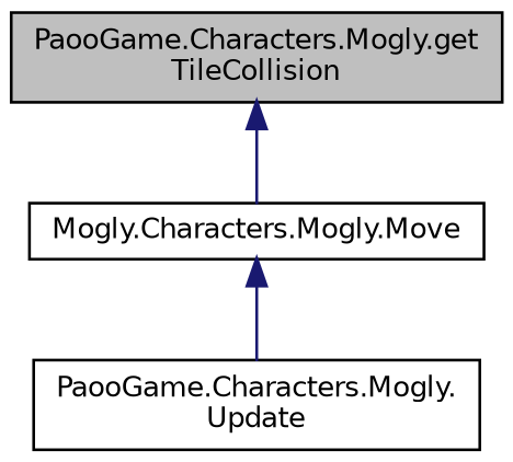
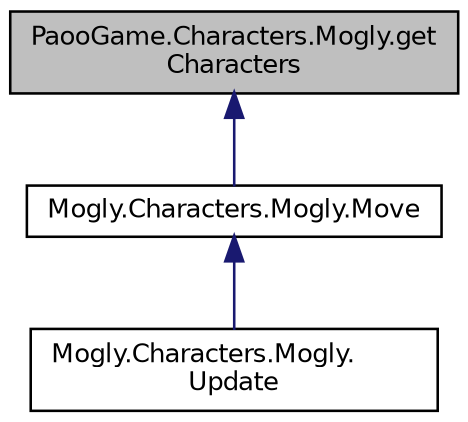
  digraph {
    rankdir=TB
    node [color=black fillcolor=white fontname=Helvetica fontsize=10 shape=record style=filled]
    edge [color=midnightblue dir=back fontname=Helvetica fontsize=10 labelfontname=Helvetica labelfontsize=10 style=solid]
-   n1 [fillcolor=grey75 fontcolor=black height=0.2 label="PaooGame.Characters.Mogly.get\lTileCollision" width=0.4]
+   n1 [fillcolor=grey75 fontcolor=black height=0.2 label="PaooGame.Characters.Mogly.get\lCharacters" width=0.4]
    n2 [height=0.2 label="Mogly.Characters.Mogly.Move" width=0.4]
-   n3 [height=0.2 label="PaooGame.Characters.Mogly.\lUpdate" width=0.4]
+   n3 [height=0.2 label="Mogly.Characters.Mogly.\lUpdate" width=0.4]
    n1 -> n2
    n2 -> n3
  }
